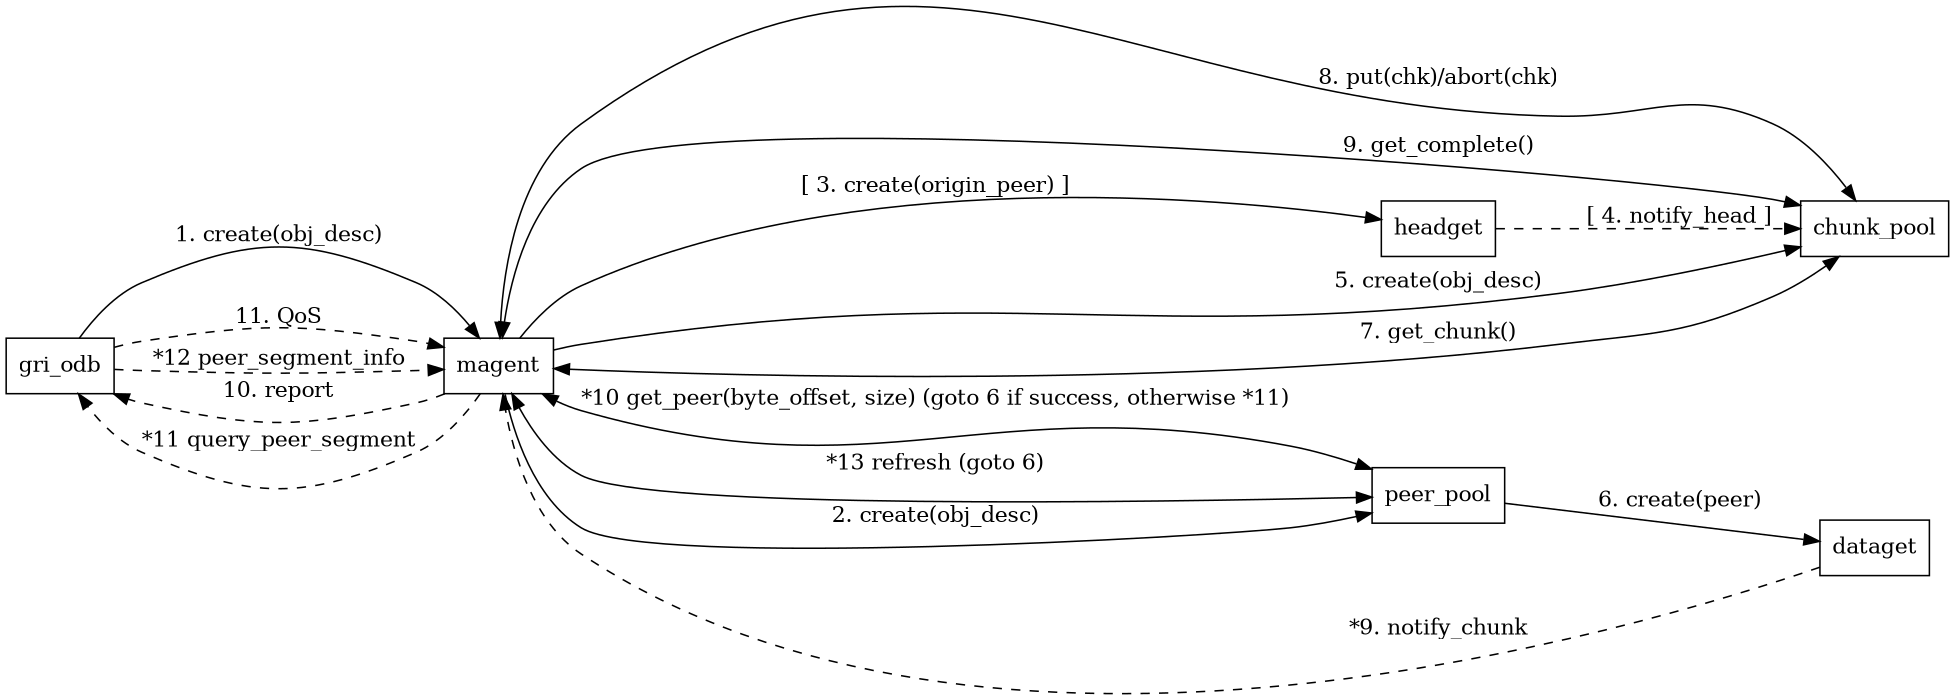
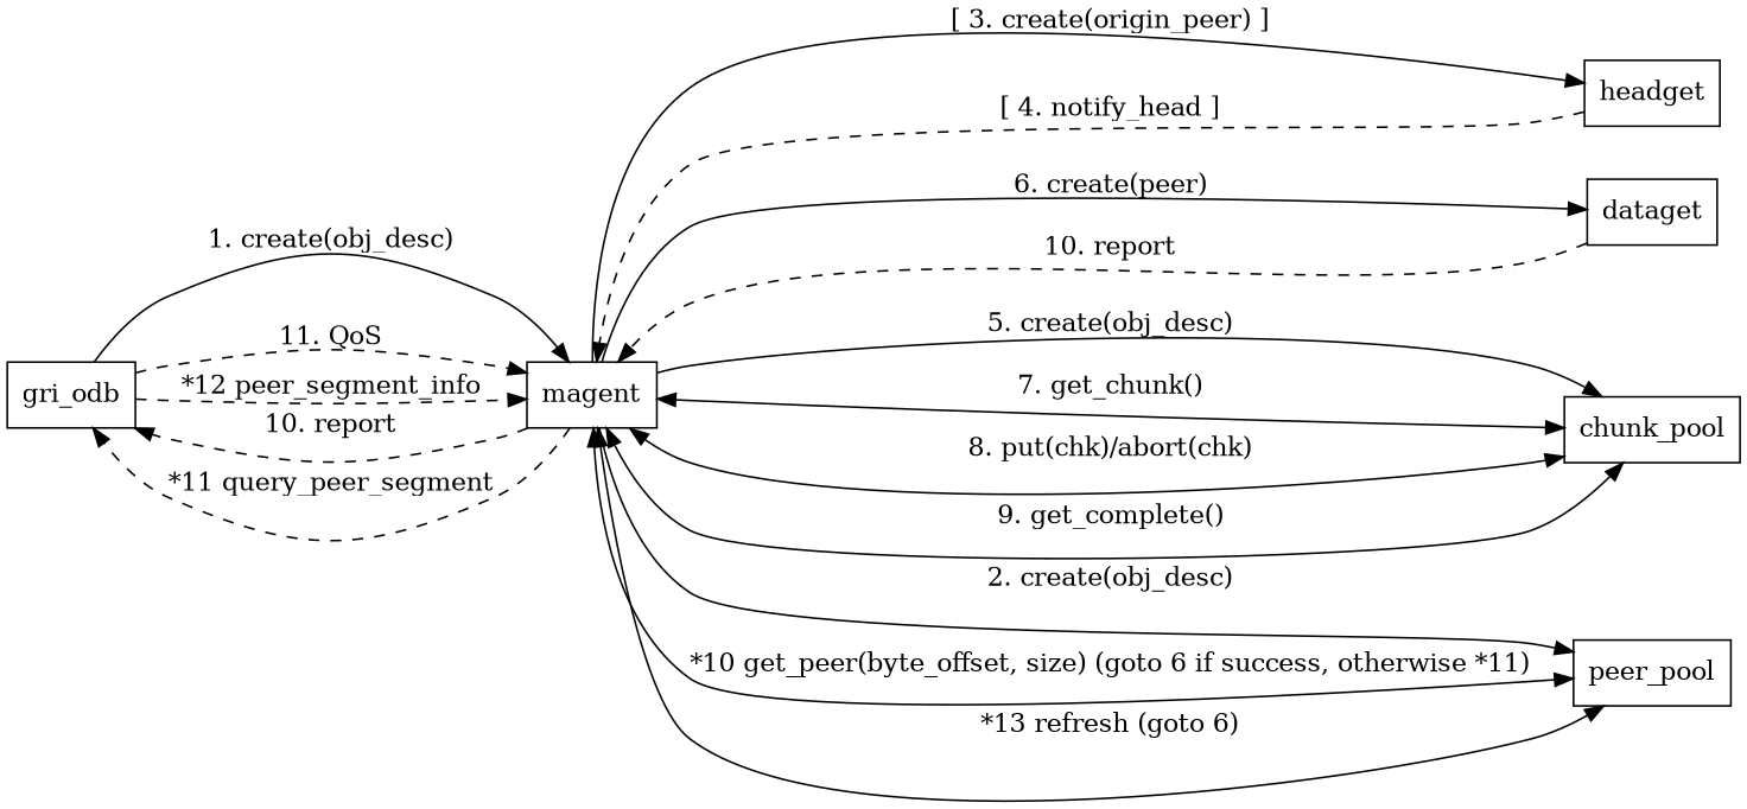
  digraph {
    fontsize=12
    rankdir=LR
    node [shape=box]
    gri_odb
    magent
    headget
    dataget
    chunk_pool
    peer_pool
    gri_odb -> magent [label="1. create(obj_desc)"]
    gri_odb -> magent [label="11. QoS" style=dashed]
    gri_odb -> magent [label="*12 peer_segment_info" style=dashed]
    magent -> gri_odb [label="10. report" style=dashed]
    magent -> gri_odb [label="*11 query_peer_segment" style=dashed]
    magent -> headget [label="[ 3. create(origin_peer) ]"]
-   peer_pool -> dataget [label="6. create(peer)"]
+   magent -> dataget [label="6. create(peer)"]
    magent -> chunk_pool [label="5. create(obj_desc)"]
    magent -> chunk_pool [dir=both label="7. get_chunk()"]
    magent -> chunk_pool [dir=both label="8. put(chk)/abort(chk)"]
    magent -> peer_pool [label="2. create(obj_desc)"]
    magent -> peer_pool [dir=both label="*10 get_peer(byte_offset, size) (goto 6 if success, otherwise *11)"]
    magent -> peer_pool [dir=both label="*13 refresh (goto 6)"]
-   headget -> chunk_pool [label="[ 4. notify_head ]" style=dashed]
-   dataget -> magent [label="*9. notify_chunk" style=dashed]
+   headget -> magent [label="[ 4. notify_head ]" style=dashed]
+   dataget -> magent [label="10. report" style=dashed]
    chunk_pool -> magent [dir=both label="9. get_complete()"]
  }
